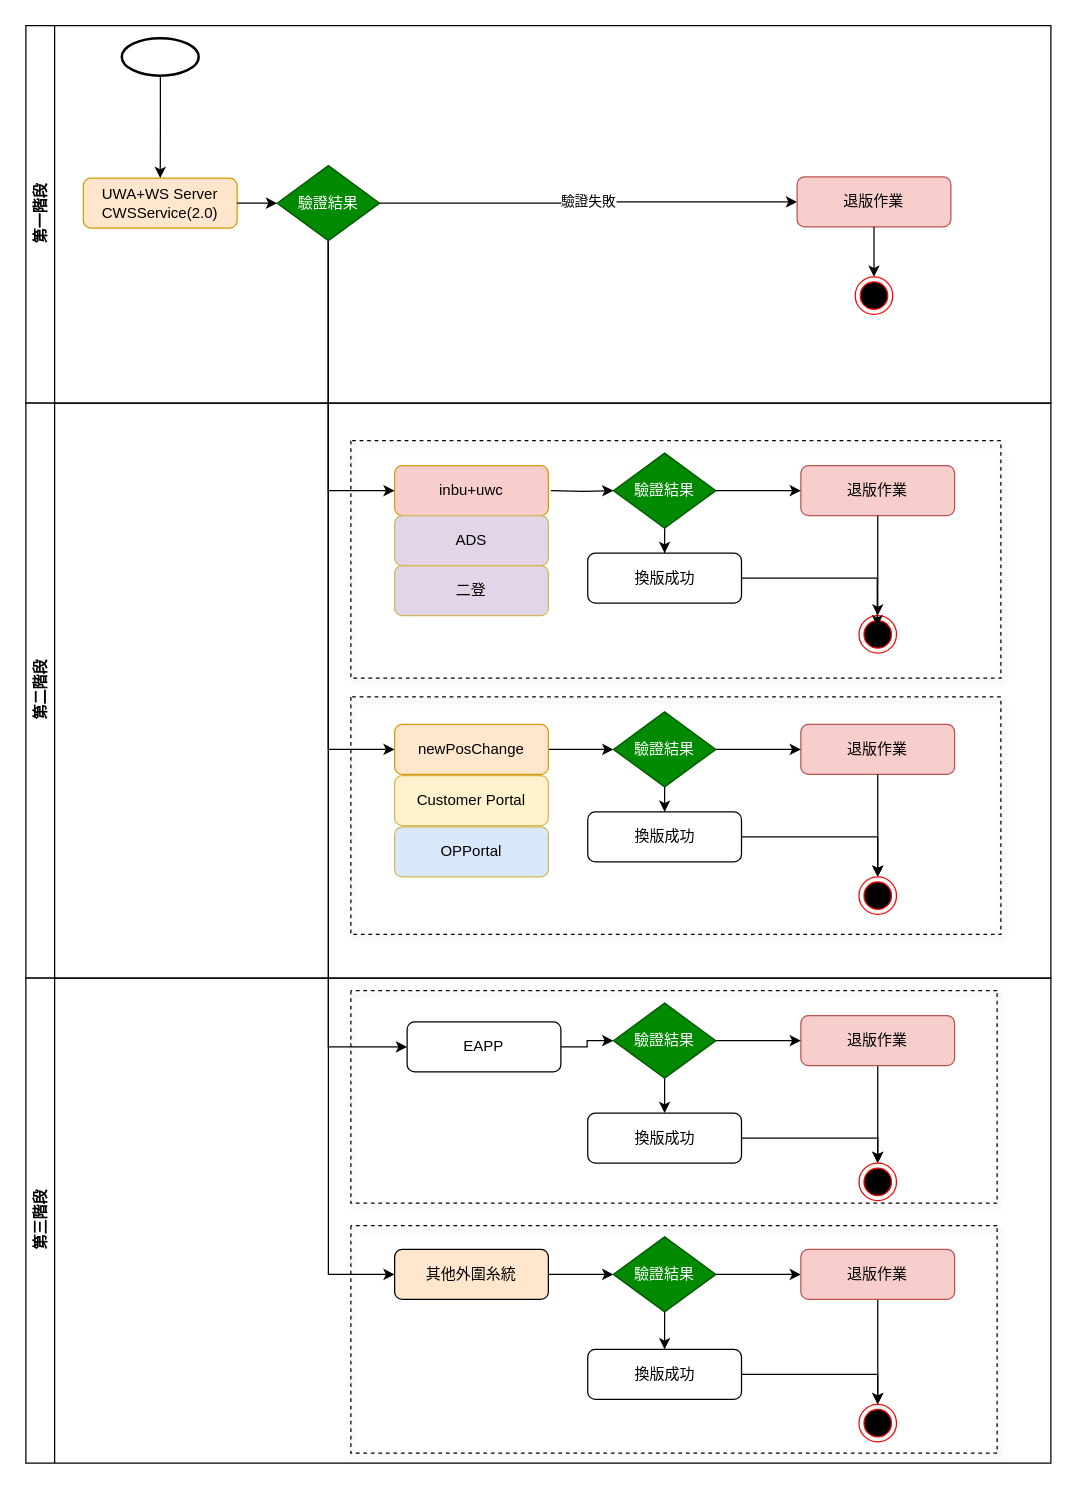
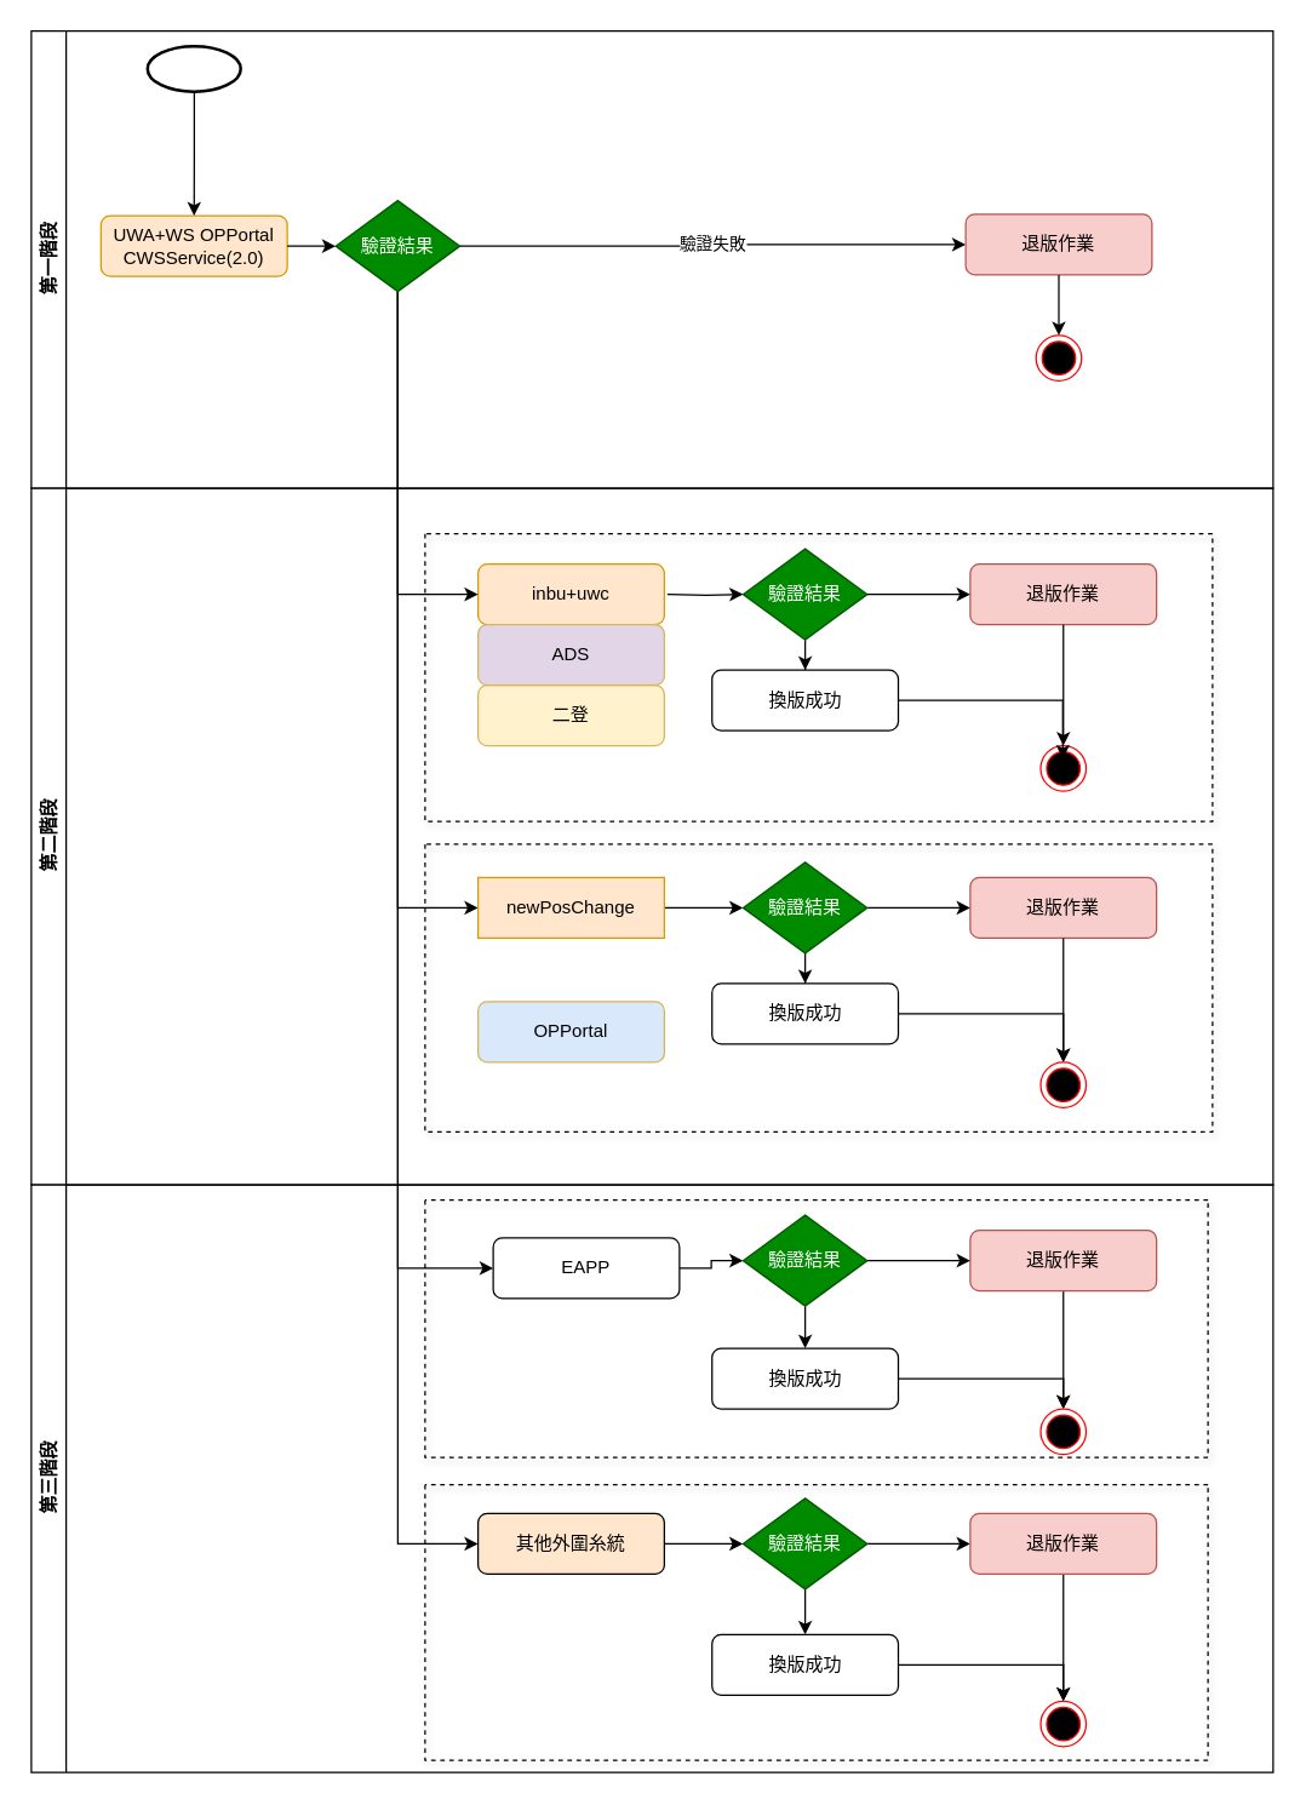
  <mxCell id="0" />
  <mxCell id="1" parent="0" />
- <mxCell id="2" value="UWA+WS Server&lt;div&gt;CWSService(2.0)&lt;/div&gt;" style="rounded=1;whiteSpace=wrap;html=1;fontSize=12;glass=0;strokeWidth=1;shadow=0;fillColor=#ffe6cc;strokeColor=#d79b00;" vertex="1" parent="1"><mxGeometry x="66" y="142" width="123.0" height="40" as="geometry" /></mxCell>
+ <mxCell id="2" value="UWA+WS OPPortal&lt;div&gt;CWSService(2.0)&lt;/div&gt;" style="rounded=1;whiteSpace=wrap;html=1;fontSize=12;glass=0;strokeWidth=1;shadow=0;fillColor=#ffe6cc;strokeColor=#d79b00;" vertex="1" parent="1"><mxGeometry x="66" y="142" width="123.0" height="40" as="geometry" /></mxCell>
  <mxCell id="3" style="edgeStyle=orthogonalEdgeStyle;rounded=0;orthogonalLoop=1;jettySize=auto;html=1;entryX=0.5;entryY=0;entryDx=0;entryDy=0;" edge="1" parent="1" source="22" target="2"><mxGeometry relative="1" as="geometry" /></mxCell>
  <mxCell id="4" style="edgeStyle=orthogonalEdgeStyle;rounded=0;orthogonalLoop=1;jettySize=auto;html=1;entryX=0;entryY=0.5;entryDx=0;entryDy=0;exitX=0.5;exitY=1;exitDx=0;exitDy=0;" edge="1" parent="1" source="13" target="10"><mxGeometry relative="1" as="geometry" /></mxCell>
  <mxCell id="5" style="edgeStyle=orthogonalEdgeStyle;rounded=0;orthogonalLoop=1;jettySize=auto;html=1;entryX=0;entryY=0.5;entryDx=0;entryDy=0;exitX=0.5;exitY=1;exitDx=0;exitDy=0;" edge="1" parent="1" source="13" target="12"><mxGeometry relative="1" as="geometry" /></mxCell>
  <mxCell id="6" style="edgeStyle=orthogonalEdgeStyle;rounded=0;orthogonalLoop=1;jettySize=auto;html=1;entryX=0;entryY=0.5;entryDx=0;entryDy=0;exitX=0.5;exitY=1;exitDx=0;exitDy=0;" edge="1" parent="1" source="13" target="52"><mxGeometry relative="1" as="geometry" /></mxCell>
- <mxCell id="7" value="inbu+uwc" style="rounded=1;whiteSpace=wrap;html=1;fontSize=12;glass=0;strokeWidth=1;shadow=0;fillColor=#f8cecc;strokeColor=#d79b00;" vertex="1" parent="1"><mxGeometry x="315" y="372" width="123.0" height="40" as="geometry" /></mxCell>
+ <mxCell id="7" value="inbu+uwc" style="rounded=1;whiteSpace=wrap;html=1;fontSize=12;glass=0;strokeWidth=1;shadow=0;fillColor=#ffe6cc;strokeColor=#d79b00;" vertex="1" parent="1"><mxGeometry x="315" y="372" width="123.0" height="40" as="geometry" /></mxCell>
  <mxCell id="8" style="rounded=0;orthogonalLoop=1;jettySize=auto;html=1;entryX=0;entryY=0.5;entryDx=0;entryDy=0;edgeStyle=orthogonalEdgeStyle;exitX=0.5;exitY=1;exitDx=0;exitDy=0;" edge="1" parent="1" source="13" target="7"><mxGeometry relative="1" as="geometry" /></mxCell>
  <mxCell id="9" style="edgeStyle=orthogonalEdgeStyle;rounded=0;orthogonalLoop=1;jettySize=auto;html=1;entryX=0;entryY=0.5;entryDx=0;entryDy=0;" edge="1" parent="1" source="10" target="36"><mxGeometry relative="1" as="geometry" /></mxCell>
- <mxCell id="10" value="newPosChange" style="rounded=1;whiteSpace=wrap;html=1;fontSize=12;glass=0;strokeWidth=1;shadow=0;fillColor=#ffe6cc;strokeColor=#d79b00;" vertex="1" parent="1"><mxGeometry x="315" y="579" width="123.0" height="40" as="geometry" /></mxCell>
+ <mxCell id="10" value="newPosChange" style="whiteSpace=wrap;html=1;fontSize=12;glass=0;strokeWidth=1;shadow=0;fillColor=#ffe6cc;strokeColor=#d79b00;rounded=0;" vertex="1" parent="1"><mxGeometry x="315" y="579" width="123.0" height="40" as="geometry" /></mxCell>
  <mxCell id="11" style="edgeStyle=orthogonalEdgeStyle;rounded=0;orthogonalLoop=1;jettySize=auto;html=1;entryX=0;entryY=0.5;entryDx=0;entryDy=0;" edge="1" parent="1" source="12" target="50"><mxGeometry relative="1" as="geometry" /></mxCell>
  <mxCell id="12" value="EAPP" style="rounded=1;whiteSpace=wrap;html=1;fontSize=12;glass=0;strokeWidth=1;shadow=0;" vertex="1" parent="1"><mxGeometry x="325" y="817" width="123.0" height="40" as="geometry" /></mxCell>
  <mxCell id="13" value="驗證結果" style="rhombus;whiteSpace=wrap;html=1;fillColor=#008a00;fontColor=#ffffff;strokeColor=#005700;" vertex="1" parent="1"><mxGeometry x="221" y="132" width="82" height="60" as="geometry" /></mxCell>
  <mxCell id="14" value="驗證失敗" style="edgeStyle=orthogonalEdgeStyle;rounded=0;orthogonalLoop=1;jettySize=auto;html=1;entryX=0;entryY=0.5;entryDx=0;entryDy=0;" edge="1" parent="1" source="13" target="19"><mxGeometry relative="1" as="geometry" /></mxCell>
- <mxCell id="15" value="&lt;span style=&quot;text-align: left;&quot;&gt;Customer Portal&lt;/span&gt;" style="rounded=1;whiteSpace=wrap;html=1;fontSize=12;glass=0;strokeWidth=1;shadow=0;fillColor=#fff2cc;strokeColor=#d6b656;" vertex="1" parent="1"><mxGeometry x="315" y="620" width="123.0" height="40" as="geometry" /></mxCell>
  <mxCell id="16" style="edgeStyle=orthogonalEdgeStyle;rounded=0;orthogonalLoop=1;jettySize=auto;html=1;" edge="1" parent="1" target="29"><mxGeometry relative="1" as="geometry"><mxPoint x="440" y="392" as="sourcePoint" /></mxGeometry></mxCell>
  <mxCell id="17" style="rounded=0;orthogonalLoop=1;jettySize=auto;html=1;elbow=vertical;entryX=0;entryY=0.5;entryDx=0;entryDy=0;exitX=1;exitY=0.5;exitDx=0;exitDy=0;" edge="1" parent="1" source="2" target="13"><mxGeometry relative="1" as="geometry" /></mxCell>
  <mxCell id="18" value="第一階段" style="swimlane;horizontal=0;whiteSpace=wrap;html=1;" vertex="1" parent="1"><mxGeometry x="20" y="20" width="820" height="302" as="geometry" /></mxCell>
  <mxCell id="19" value="退版作業" style="rounded=1;whiteSpace=wrap;html=1;fontSize=12;glass=0;strokeWidth=1;shadow=0;fillColor=#f8cecc;strokeColor=#b85450;" vertex="1" parent="18"><mxGeometry x="617" y="121" width="123.0" height="40" as="geometry" /></mxCell>
  <mxCell id="20" value="" style="ellipse;html=1;shape=endState;fillColor=#000000;strokeColor=#ff0000;" vertex="1" parent="18"><mxGeometry x="663.5" y="201" width="30" height="30" as="geometry" /></mxCell>
  <mxCell id="21" style="edgeStyle=orthogonalEdgeStyle;rounded=0;orthogonalLoop=1;jettySize=auto;html=1;entryX=0.5;entryY=0;entryDx=0;entryDy=0;" edge="1" parent="18" source="19" target="20"><mxGeometry relative="1" as="geometry" /></mxCell>
  <mxCell id="22" value="" style="strokeWidth=2;html=1;shape=mxgraph.flowchart.start_1;whiteSpace=wrap;" vertex="1" parent="18"><mxGeometry x="76.75" y="10" width="61.5" height="30" as="geometry" /></mxCell>
  <mxCell id="23" value="第二階段" style="swimlane;horizontal=0;whiteSpace=wrap;html=1;" vertex="1" parent="1"><mxGeometry x="20" y="322" width="820" height="460" as="geometry" /></mxCell>
  <mxCell id="24" value="退版作業" style="rounded=1;whiteSpace=wrap;html=1;fontSize=12;glass=0;strokeWidth=1;shadow=0;fillColor=#f8cecc;strokeColor=#b85450;" vertex="1" parent="23"><mxGeometry x="620" y="257" width="123.0" height="40" as="geometry" /></mxCell>
  <mxCell id="25" style="edgeStyle=orthogonalEdgeStyle;rounded=0;orthogonalLoop=1;jettySize=auto;html=1;entryX=0.5;entryY=0;entryDx=0;entryDy=0;" edge="1" parent="23" source="24" target="43"><mxGeometry relative="1" as="geometry" /></mxCell>
- <mxCell id="26" value="二登" style="rounded=1;whiteSpace=wrap;html=1;fontSize=12;glass=0;strokeWidth=1;shadow=0;fillColor=#e1d5e7;strokeColor=#d6b656;" vertex="1" parent="23"><mxGeometry x="295.0" y="130" width="123.0" height="40" as="geometry" /></mxCell>
+ <mxCell id="26" value="二登" style="rounded=1;whiteSpace=wrap;html=1;fontSize=12;glass=0;strokeWidth=1;shadow=0;fillColor=#fff2cc;strokeColor=#d6b656;" vertex="1" parent="23"><mxGeometry x="295.0" y="130" width="123.0" height="40" as="geometry" /></mxCell>
  <mxCell id="27" value="ADS" style="rounded=1;whiteSpace=wrap;html=1;fontSize=12;glass=0;strokeWidth=1;shadow=0;fillColor=#e1d5e7;strokeColor=#d6b656;" vertex="1" parent="23"><mxGeometry x="295.0" y="90" width="123.0" height="40" as="geometry" /></mxCell>
  <mxCell id="28" style="edgeStyle=orthogonalEdgeStyle;rounded=0;orthogonalLoop=1;jettySize=auto;html=1;entryX=0.5;entryY=0;entryDx=0;entryDy=0;" edge="1" parent="23" source="29" target="37"><mxGeometry relative="1" as="geometry" /></mxCell>
  <mxCell id="29" value="驗證結果" style="rhombus;whiteSpace=wrap;html=1;fillColor=#008a00;fontColor=#ffffff;strokeColor=#005700;" vertex="1" parent="23"><mxGeometry x="470.0" y="40" width="82" height="60" as="geometry" /></mxCell>
  <mxCell id="30" value="退版作業" style="rounded=1;whiteSpace=wrap;html=1;fontSize=12;glass=0;strokeWidth=1;shadow=0;fillColor=#f8cecc;strokeColor=#b85450;" vertex="1" parent="23"><mxGeometry x="620" y="50" width="123.0" height="40" as="geometry" /></mxCell>
  <mxCell id="31" style="edgeStyle=orthogonalEdgeStyle;rounded=0;orthogonalLoop=1;jettySize=auto;html=1;entryX=0;entryY=0.5;entryDx=0;entryDy=0;" edge="1" parent="23" source="29" target="30"><mxGeometry relative="1" as="geometry" /></mxCell>
  <mxCell id="32" style="edgeStyle=orthogonalEdgeStyle;rounded=0;orthogonalLoop=1;jettySize=auto;html=1;entryX=0.5;entryY=0;entryDx=0;entryDy=0;" edge="1" parent="23" source="30" target="41"><mxGeometry relative="1" as="geometry" /></mxCell>
  <mxCell id="33" value="&lt;div style=&quot;text-align: left;&quot;&gt;&lt;span style=&quot;background-color: initial;&quot;&gt;OPPortal&lt;/span&gt;&lt;/div&gt;" style="rounded=1;whiteSpace=wrap;html=1;fontSize=12;glass=0;strokeWidth=1;shadow=0;fillColor=#dae8fc;strokeColor=#d6b656;" vertex="1" parent="23"><mxGeometry x="295.0" y="339" width="123.0" height="40" as="geometry" /></mxCell>
  <mxCell id="34" style="edgeStyle=orthogonalEdgeStyle;rounded=0;orthogonalLoop=1;jettySize=auto;html=1;" edge="1" parent="23" source="36" target="24"><mxGeometry relative="1" as="geometry" /></mxCell>
  <mxCell id="35" style="edgeStyle=orthogonalEdgeStyle;rounded=0;orthogonalLoop=1;jettySize=auto;html=1;entryX=0.5;entryY=0;entryDx=0;entryDy=0;" edge="1" parent="23" source="36" target="39"><mxGeometry relative="1" as="geometry" /></mxCell>
  <mxCell id="36" value="驗證結果" style="rhombus;whiteSpace=wrap;html=1;fillColor=#008a00;fontColor=#ffffff;strokeColor=#005700;" vertex="1" parent="23"><mxGeometry x="470.0" y="247" width="82" height="60" as="geometry" /></mxCell>
  <mxCell id="37" value="換版成功" style="rounded=1;whiteSpace=wrap;html=1;fontSize=12;glass=0;strokeWidth=1;shadow=0;" vertex="1" parent="23"><mxGeometry x="449.5" y="120" width="123.0" height="40" as="geometry" /></mxCell>
  <mxCell id="38" style="edgeStyle=orthogonalEdgeStyle;rounded=0;orthogonalLoop=1;jettySize=auto;html=1;entryX=0.5;entryY=0;entryDx=0;entryDy=0;" edge="1" parent="23" source="39" target="43"><mxGeometry relative="1" as="geometry" /></mxCell>
  <mxCell id="39" value="換版成功" style="rounded=1;whiteSpace=wrap;html=1;fontSize=12;glass=0;strokeWidth=1;shadow=0;" vertex="1" parent="23"><mxGeometry x="449.5" y="327" width="123.0" height="40" as="geometry" /></mxCell>
  <mxCell id="40" value="" style="swimlane;startSize=0;dashed=1;shadow=1;rounded=1;" vertex="1" parent="23"><mxGeometry x="260" y="30" width="520" height="190" as="geometry" /></mxCell>
  <mxCell id="41" value="" style="ellipse;html=1;shape=endState;fillColor=#000000;strokeColor=#ff0000;" vertex="1" parent="40"><mxGeometry x="406.5" y="140" width="30" height="30" as="geometry" /></mxCell>
  <mxCell id="42" value="" style="swimlane;startSize=0;dashed=1;shadow=1;rounded=1;" vertex="1" parent="23"><mxGeometry x="260" y="235" width="520" height="190" as="geometry" /></mxCell>
  <mxCell id="43" value="" style="ellipse;html=1;shape=endState;fillColor=#000000;strokeColor=#ff0000;" vertex="1" parent="42"><mxGeometry x="406.5" y="144" width="30" height="30" as="geometry" /></mxCell>
  <mxCell id="44" style="edgeStyle=orthogonalEdgeStyle;rounded=0;orthogonalLoop=1;jettySize=auto;html=1;entryX=0.488;entryY=0.284;entryDx=0;entryDy=0;entryPerimeter=0;" edge="1" parent="23" source="37" target="41"><mxGeometry relative="1" as="geometry" /></mxCell>
  <mxCell id="45" value="第三階段" style="swimlane;horizontal=0;whiteSpace=wrap;html=1;" vertex="1" parent="1"><mxGeometry x="20" y="782" width="820" height="388" as="geometry" /></mxCell>
  <mxCell id="46" style="edgeStyle=orthogonalEdgeStyle;rounded=0;orthogonalLoop=1;jettySize=auto;html=1;entryX=0.5;entryY=0;entryDx=0;entryDy=0;" edge="1" parent="45" source="47" target="64"><mxGeometry relative="1" as="geometry" /></mxCell>
  <mxCell id="47" value="退版作業" style="rounded=1;whiteSpace=wrap;html=1;fontSize=12;glass=0;strokeWidth=1;shadow=0;fillColor=#f8cecc;strokeColor=#b85450;" vertex="1" parent="45"><mxGeometry x="620" y="30" width="123.0" height="40" as="geometry" /></mxCell>
  <mxCell id="48" value="" style="edgeStyle=orthogonalEdgeStyle;rounded=0;orthogonalLoop=1;jettySize=auto;html=1;" edge="1" parent="45" source="50" target="47"><mxGeometry relative="1" as="geometry" /></mxCell>
  <mxCell id="49" style="edgeStyle=orthogonalEdgeStyle;rounded=0;orthogonalLoop=1;jettySize=auto;html=1;entryX=0.5;entryY=0;entryDx=0;entryDy=0;" edge="1" parent="45" source="50" target="54"><mxGeometry relative="1" as="geometry" /></mxCell>
  <mxCell id="50" value="驗證結果" style="rhombus;whiteSpace=wrap;html=1;fillColor=#008a00;fontColor=#ffffff;strokeColor=#005700;" vertex="1" parent="45"><mxGeometry x="470.0" y="20" width="82" height="60" as="geometry" /></mxCell>
  <mxCell id="51" style="edgeStyle=orthogonalEdgeStyle;rounded=0;orthogonalLoop=1;jettySize=auto;html=1;entryX=0;entryY=0.5;entryDx=0;entryDy=0;" edge="1" parent="45" source="52" target="57"><mxGeometry relative="1" as="geometry" /></mxCell>
  <mxCell id="52" value="其他外圍糸統" style="rounded=1;whiteSpace=wrap;html=1;fontSize=12;glass=0;strokeWidth=1;shadow=0;fillColor=#ffe6cc;" vertex="1" parent="45"><mxGeometry x="295" y="217" width="123.0" height="40" as="geometry" /></mxCell>
  <mxCell id="53" style="edgeStyle=orthogonalEdgeStyle;rounded=0;orthogonalLoop=1;jettySize=auto;html=1;entryX=0.5;entryY=0;entryDx=0;entryDy=0;" edge="1" parent="45" source="54" target="64"><mxGeometry relative="1" as="geometry" /></mxCell>
  <mxCell id="54" value="換版成功" style="rounded=1;whiteSpace=wrap;html=1;fontSize=12;glass=0;strokeWidth=1;shadow=0;" vertex="1" parent="45"><mxGeometry x="449.5" y="108" width="123.0" height="40" as="geometry" /></mxCell>
  <mxCell id="55" style="edgeStyle=orthogonalEdgeStyle;rounded=0;orthogonalLoop=1;jettySize=auto;html=1;" edge="1" parent="45" source="57" target="59"><mxGeometry relative="1" as="geometry" /></mxCell>
  <mxCell id="56" style="edgeStyle=orthogonalEdgeStyle;rounded=0;orthogonalLoop=1;jettySize=auto;html=1;" edge="1" parent="45" source="57" target="61"><mxGeometry relative="1" as="geometry" /></mxCell>
  <mxCell id="57" value="驗證結果" style="rhombus;whiteSpace=wrap;html=1;fillColor=#008a00;fontColor=#ffffff;strokeColor=#005700;" vertex="1" parent="45"><mxGeometry x="470.0" y="207" width="82" height="60" as="geometry" /></mxCell>
  <mxCell id="58" style="edgeStyle=orthogonalEdgeStyle;rounded=0;orthogonalLoop=1;jettySize=auto;html=1;entryX=0.5;entryY=0;entryDx=0;entryDy=0;" edge="1" parent="45" source="59" target="62"><mxGeometry relative="1" as="geometry" /></mxCell>
  <mxCell id="59" value="換版成功" style="rounded=1;whiteSpace=wrap;html=1;fontSize=12;glass=0;strokeWidth=1;shadow=0;" vertex="1" parent="45"><mxGeometry x="449.5" y="297" width="123.0" height="40" as="geometry" /></mxCell>
  <mxCell id="60" style="edgeStyle=orthogonalEdgeStyle;rounded=0;orthogonalLoop=1;jettySize=auto;html=1;entryX=0.5;entryY=0;entryDx=0;entryDy=0;" edge="1" parent="45" source="61" target="62"><mxGeometry relative="1" as="geometry" /></mxCell>
  <mxCell id="61" value="退版作業" style="rounded=1;whiteSpace=wrap;html=1;fontSize=12;glass=0;strokeWidth=1;shadow=0;fillColor=#f8cecc;strokeColor=#b85450;" vertex="1" parent="45"><mxGeometry x="620" y="217" width="123.0" height="40" as="geometry" /></mxCell>
  <mxCell id="62" value="" style="ellipse;html=1;shape=endState;fillColor=#000000;strokeColor=#ff0000;" vertex="1" parent="45"><mxGeometry x="666.5" y="341" width="30" height="30" as="geometry" /></mxCell>
  <mxCell id="63" value="" style="swimlane;startSize=0;dashed=1;shadow=1;rounded=1;" vertex="1" parent="45"><mxGeometry x="260" y="10" width="517" height="170" as="geometry" /></mxCell>
  <mxCell id="64" value="" style="ellipse;html=1;shape=endState;fillColor=#000000;strokeColor=#ff0000;" vertex="1" parent="63"><mxGeometry x="406.5" y="138" width="30" height="30" as="geometry" /></mxCell>
  <mxCell id="65" value="" style="swimlane;startSize=0;dashed=1;shadow=1;rounded=1;" vertex="1" parent="45"><mxGeometry x="260" y="198" width="517" height="182" as="geometry" /></mxCell>
